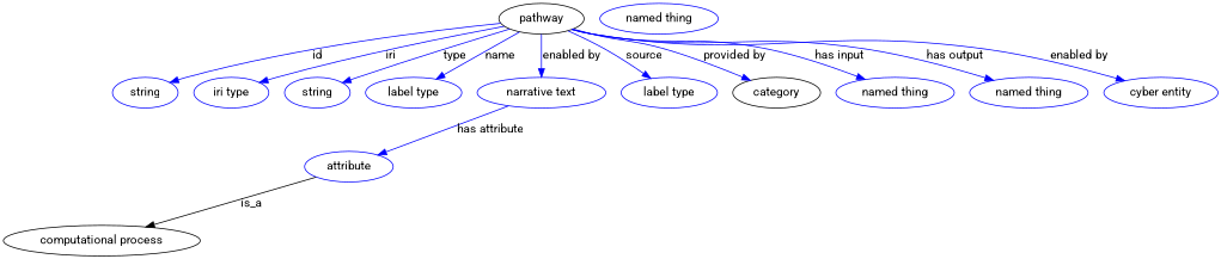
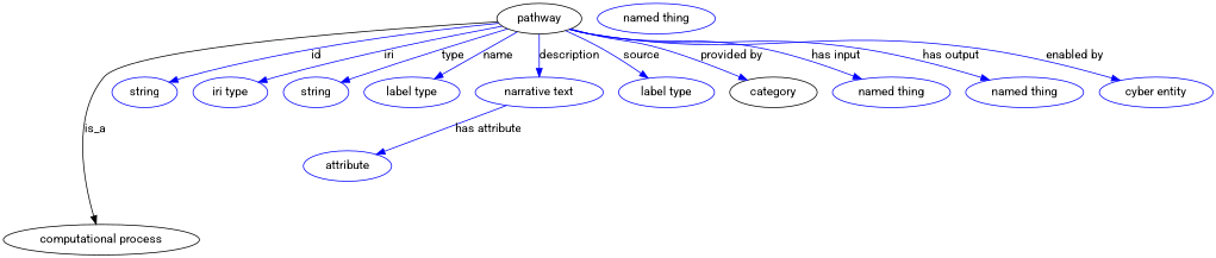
  digraph {
    fontname=Roboto
    node [fontname=Roboto color=blue]
    edge [fontname=Roboto color=blue style=solid]
    n1 [height=0.5 label=pathway width=1.3902 color=""]
    "computational process" [height=0.5 width=3.2136 color=""]
    n3 [height=0.5 label=string width=1.0652]
    n4 [height=0.5 label="iri type" width=1.2277]
    n5 [height=0.5 label=string width=1.0652]
    n6 [height=0.5 label="label type" width=1.5707]
    n7 [height=0.5 label="narrative text" width=2.0943]
    n8 [height=0.5 label="label type" width=1.5707]
    category [height=0.5 width=1.4263 color=""]
    n10 [height=0.5 label="named thing" width=1.9318]
    n11 [height=0.5 label="named thing" width=1.9318]
    n12 [height=0.5 label="cyber entity" width=1.8596]
    n13 [height=0.5 label=attribute width=1.4443]
    n14 [height=0.5 label="named thing" width=1.9318]
-   n13 -> "computational process" [label=is_a color="" style=""]
+   n1 -> "computational process" [label=is_a color="" style=""]
    n1 -> n3 [label=id]
    n1 -> n4 [label=iri]
    n1 -> n5 [label=type]
    n1 -> n6 [label=name]
-   n1 -> n7 [label="enabled by"]
+   n1 -> n7 [label=description]
    n1 -> n8 [label=source]
    n1 -> category [label="provided by"]
    n1 -> n10 [label="has input"]
    n1 -> n11 [label="has output"]
    n1 -> n12 [label="enabled by"]
    n7 -> n13 [label="has attribute"]
  }
